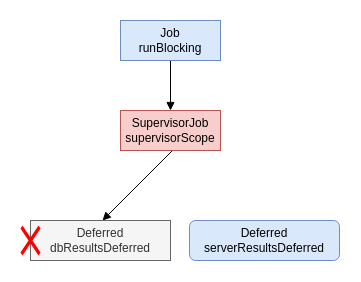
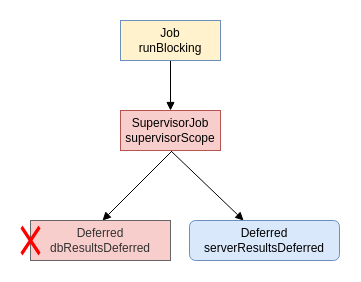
  <mxCell id="0" />
  <mxCell id="1" parent="0" />
  <mxCell id="2" style="edgeStyle=orthogonalEdgeStyle;rounded=0;orthogonalLoop=1;jettySize=auto;html=1;entryX=0.5;entryY=0;entryDx=0;entryDy=0;endArrow=block;endFill=1;" edge="1" parent="1"><mxGeometry relative="1" as="geometry"><mxPoint x="170" y="60" as="sourcePoint" /><mxPoint x="170" y="110" as="targetPoint" /></mxGeometry></mxCell>
- <mxCell id="3" value="Job&lt;div&gt;runBlocking&lt;/div&gt;" style="rounded=0;whiteSpace=wrap;html=1;fillColor=#dae8fc;strokeColor=#6c8ebf;" vertex="1" parent="1"><mxGeometry x="120" y="20" width="100" height="40" as="geometry" /></mxCell>
+ <mxCell id="3" value="Job&lt;div&gt;runBlocking&lt;/div&gt;" style="rounded=0;whiteSpace=wrap;html=1;fillColor=#fff2cc;strokeColor=#6c8ebf;" vertex="1" parent="1"><mxGeometry x="120" y="20" width="100" height="40" as="geometry" /></mxCell>
  <mxCell id="4" style="rounded=0;orthogonalLoop=1;jettySize=auto;html=1;entryX=0.5;entryY=0;entryDx=0;entryDy=0;endArrow=block;endFill=1;exitX=0.5;exitY=1;exitDx=0;exitDy=0;" edge="1" parent="1"><mxGeometry relative="1" as="geometry"><mxPoint x="172" y="150" as="sourcePoint" /><mxPoint x="102" y="220" as="targetPoint" /></mxGeometry></mxCell>
+ <mxCell id="5" style="rounded=0;orthogonalLoop=1;jettySize=auto;html=1;endArrow=block;endFill=1;exitX=0.5;exitY=1;exitDx=0;exitDy=0;" edge="1" parent="1" source="6" target="8"><mxGeometry relative="1" as="geometry" /></mxCell>
  <mxCell id="6" value="SupervisorJob&lt;div&gt;supervisorScope&lt;/div&gt;" style="rounded=0;whiteSpace=wrap;html=1;fillColor=#f8cecc;strokeColor=#b85450;" vertex="1" parent="1"><mxGeometry x="120" y="110" width="100" height="40" as="geometry" /></mxCell>
- <mxCell id="7" value="Deferred&lt;div&gt;dbResultsDeferred&lt;/div&gt;" style="rounded=0;whiteSpace=wrap;html=1;fillColor=#f5f5f5;fontColor=#333333;strokeColor=#666666;" vertex="1" parent="1"><mxGeometry x="30" y="220" width="140" height="40" as="geometry" /></mxCell>
+ <mxCell id="7" value="Deferred&lt;div&gt;dbResultsDeferred&lt;/div&gt;" style="rounded=0;whiteSpace=wrap;html=1;fillColor=#f8cecc;fontColor=#333333;strokeColor=#666666;" vertex="1" parent="1"><mxGeometry x="30" y="220" width="140" height="40" as="geometry" /></mxCell>
  <mxCell id="8" value="Deferred&lt;div&gt;serverResultsDeferred&lt;/div&gt;" style="whiteSpace=wrap;html=1;fillColor=#dae8fc;strokeColor=#6c8ebf;rounded=1;" vertex="1" parent="1"><mxGeometry x="189" y="220" width="150" height="40" as="geometry" /></mxCell>
  <mxCell id="9" value="" style="shape=mxgraph.mockup.markup.redX;fillColor=#ff0000;html=1;shadow=0;whiteSpace=wrap;strokeColor=none;" vertex="1" parent="1"><mxGeometry x="20" y="225" width="20" height="30" as="geometry" /></mxCell>
